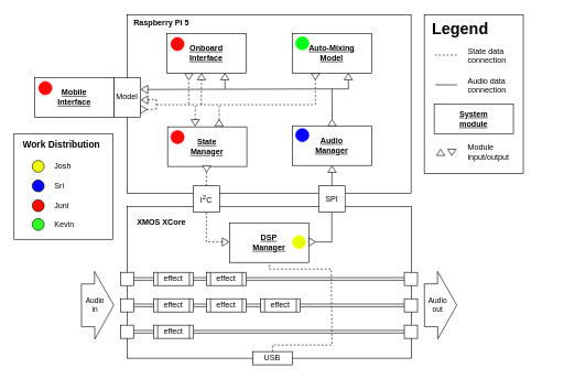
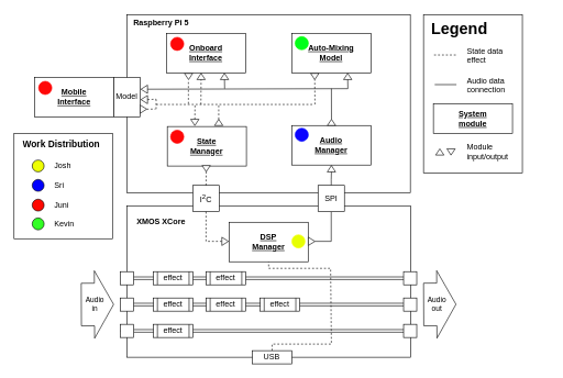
  <mxCell id="0" />
  <mxCell id="1" parent="0" />
  <mxCell id="2" value="" style="rounded=0;whiteSpace=wrap;html=1;" parent="1" vertex="1"><mxGeometry x="192.25" y="312" width="430" height="230" as="geometry" /></mxCell>
  <mxCell id="3" value="" style="endArrow=none;html=1;rounded=0;exitX=0.5;exitY=0;exitDx=0;exitDy=0;entryX=0.5;entryY=1;entryDx=0;entryDy=0;dashed=1;" parent="1" source="31" edge="1" target="36"><mxGeometry width="50" height="50" relative="1" as="geometry"><mxPoint x="452.25" y="462" as="sourcePoint" /><mxPoint x="502.25" y="412" as="targetPoint" /><Array as="points"><mxPoint x="412.25" y="522" /><mxPoint x="502.25" y="522" /><mxPoint x="501" y="407" /><mxPoint x="407" y="407" /></Array></mxGeometry></mxCell>
  <mxCell id="4" value="" style="rounded=0;whiteSpace=wrap;html=1;" parent="1" vertex="1"><mxGeometry x="192" y="22" width="430" height="270" as="geometry" /></mxCell>
  <mxCell id="5" value="&lt;b&gt;&lt;u&gt;State&lt;/u&gt;&lt;/b&gt;&lt;div&gt;&lt;b&gt;&lt;u&gt;Manager&lt;/u&gt;&lt;/b&gt;&lt;/div&gt;" style="rounded=0;whiteSpace=wrap;html=1;" parent="1" vertex="1"><mxGeometry x="253.25" y="191.63" width="120" height="60" as="geometry" /></mxCell>
  <mxCell id="6" value="effect" style="shape=process;whiteSpace=wrap;html=1;backgroundOutline=1;" parent="1" vertex="1"><mxGeometry x="232.25" y="412" width="60" height="20" as="geometry" /></mxCell>
  <mxCell id="7" value="effect" style="shape=process;whiteSpace=wrap;html=1;backgroundOutline=1;" parent="1" vertex="1"><mxGeometry x="232.25" y="452" width="60" height="20" as="geometry" /></mxCell>
  <mxCell id="8" value="effect" style="shape=process;whiteSpace=wrap;html=1;backgroundOutline=1;" parent="1" vertex="1"><mxGeometry x="232.25" y="492" width="60" height="20" as="geometry" /></mxCell>
  <mxCell id="9" value="effect" style="shape=process;whiteSpace=wrap;html=1;backgroundOutline=1;" parent="1" vertex="1"><mxGeometry x="312.25" y="412" width="60" height="20" as="geometry" /></mxCell>
  <mxCell id="10" value="effect" style="shape=process;whiteSpace=wrap;html=1;backgroundOutline=1;" parent="1" vertex="1"><mxGeometry x="394.25" y="452" width="60" height="20" as="geometry" /></mxCell>
  <mxCell id="11" value="effect" style="shape=process;whiteSpace=wrap;html=1;backgroundOutline=1;" parent="1" vertex="1"><mxGeometry x="312.25" y="452" width="60" height="20" as="geometry" /></mxCell>
  <mxCell id="12" value="" style="endArrow=none;html=1;rounded=0;entryX=0;entryY=0.5;entryDx=0;entryDy=0;shape=link;" parent="1" target="6" edge="1"><mxGeometry width="50" height="50" relative="1" as="geometry"><mxPoint x="192.25" y="422" as="sourcePoint" /><mxPoint x="242.25" y="372" as="targetPoint" /></mxGeometry></mxCell>
  <mxCell id="13" value="" style="endArrow=none;html=1;rounded=0;entryX=0;entryY=0.5;entryDx=0;entryDy=0;shape=link;" parent="1" target="9" edge="1"><mxGeometry width="50" height="50" relative="1" as="geometry"><mxPoint x="292.25" y="422" as="sourcePoint" /><mxPoint x="342.25" y="372" as="targetPoint" /></mxGeometry></mxCell>
  <mxCell id="14" value="" style="endArrow=none;html=1;rounded=0;entryX=0;entryY=0.5;entryDx=0;entryDy=0;shape=link;" parent="1" target="7" edge="1"><mxGeometry width="50" height="50" relative="1" as="geometry"><mxPoint x="192.25" y="462" as="sourcePoint" /><mxPoint x="242.25" y="412" as="targetPoint" /></mxGeometry></mxCell>
  <mxCell id="15" value="" style="endArrow=none;html=1;rounded=0;entryX=0;entryY=0.5;entryDx=0;entryDy=0;shape=link;" parent="1" source="22" target="8" edge="1"><mxGeometry width="50" height="50" relative="1" as="geometry"><mxPoint x="192.25" y="502" as="sourcePoint" /><mxPoint x="242.25" y="452" as="targetPoint" /></mxGeometry></mxCell>
  <mxCell id="16" value="" style="endArrow=none;html=1;rounded=0;entryX=0;entryY=0.5;entryDx=0;entryDy=0;shape=link;" parent="1" target="11" edge="1"><mxGeometry width="50" height="50" relative="1" as="geometry"><mxPoint x="292.25" y="462" as="sourcePoint" /><mxPoint x="342.25" y="412" as="targetPoint" /></mxGeometry></mxCell>
  <mxCell id="17" value="" style="endArrow=none;html=1;rounded=0;entryX=0;entryY=0.5;entryDx=0;entryDy=0;shape=link;" parent="1" target="10" edge="1"><mxGeometry width="50" height="50" relative="1" as="geometry"><mxPoint x="372.25" y="462" as="sourcePoint" /><mxPoint x="422.25" y="412" as="targetPoint" /></mxGeometry></mxCell>
  <mxCell id="18" value="" style="endArrow=none;html=1;rounded=0;entryX=0;entryY=0.5;entryDx=0;entryDy=0;exitX=1;exitY=0.5;exitDx=0;exitDy=0;shape=link;" parent="1" source="10" target="24" edge="1"><mxGeometry width="50" height="50" relative="1" as="geometry"><mxPoint x="452.25" y="462" as="sourcePoint" /><mxPoint x="502.25" y="412" as="targetPoint" /></mxGeometry></mxCell>
  <mxCell id="19" value="" style="rounded=0;whiteSpace=wrap;html=1;" parent="1" vertex="1"><mxGeometry x="182.25" y="412" width="20" height="20" as="geometry" /></mxCell>
  <mxCell id="20" value="" style="rounded=0;whiteSpace=wrap;html=1;" parent="1" vertex="1"><mxGeometry x="182.25" y="452" width="20" height="20" as="geometry" /></mxCell>
  <mxCell id="21" value="" style="endArrow=none;html=1;rounded=0;entryX=0;entryY=0.5;entryDx=0;entryDy=0;" parent="1" target="22" edge="1"><mxGeometry width="50" height="50" relative="1" as="geometry"><mxPoint x="192.25" y="502" as="sourcePoint" /><mxPoint x="232.25" y="502" as="targetPoint" /></mxGeometry></mxCell>
  <mxCell id="22" value="" style="rounded=0;whiteSpace=wrap;html=1;" parent="1" vertex="1"><mxGeometry x="182.25" y="492" width="20" height="20" as="geometry" /></mxCell>
  <mxCell id="23" value="" style="rounded=0;whiteSpace=wrap;html=1;" parent="1" vertex="1"><mxGeometry x="611.75" y="412" width="20" height="20" as="geometry" /></mxCell>
  <mxCell id="24" value="" style="rounded=0;whiteSpace=wrap;html=1;" parent="1" vertex="1"><mxGeometry x="611.75" y="452" width="20" height="20" as="geometry" /></mxCell>
  <mxCell id="25" value="" style="rounded=0;whiteSpace=wrap;html=1;" parent="1" vertex="1"><mxGeometry x="611.75" y="492" width="20" height="20" as="geometry" /></mxCell>
  <mxCell id="26" value="" style="endArrow=none;html=1;rounded=0;entryX=0;entryY=0.5;entryDx=0;entryDy=0;exitX=1;exitY=0.5;exitDx=0;exitDy=0;shape=link;" parent="1" source="9" target="23" edge="1"><mxGeometry width="50" height="50" relative="1" as="geometry"><mxPoint x="417.25" y="421.7" as="sourcePoint" /><mxPoint x="595.25" y="421.7" as="targetPoint" /></mxGeometry></mxCell>
  <mxCell id="27" value="" style="shape=flexArrow;endArrow=classic;html=1;rounded=0;endWidth=36.78;endSize=9.348;width=64.762;" parent="1" edge="1"><mxGeometry width="50" height="50" relative="1" as="geometry"><mxPoint x="122.25" y="462" as="sourcePoint" /><mxPoint x="172.25" y="461.76" as="targetPoint" /></mxGeometry></mxCell>
  <mxCell id="28" value="Audio&lt;br&gt;in" style="edgeLabel;html=1;align=center;verticalAlign=middle;resizable=0;points=[];" parent="27" vertex="1" connectable="0"><mxGeometry x="0.024" y="7" relative="1" as="geometry"><mxPoint x="-6" y="7" as="offset" /></mxGeometry></mxCell>
  <mxCell id="29" value="" style="shape=flexArrow;endArrow=classic;html=1;rounded=0;endWidth=36.78;endSize=9.348;width=64.762;" parent="1" edge="1"><mxGeometry width="50" height="50" relative="1" as="geometry"><mxPoint x="641.75" y="461.84" as="sourcePoint" /><mxPoint x="691.75" y="461.6" as="targetPoint" /></mxGeometry></mxCell>
  <mxCell id="30" value="Audio&lt;div&gt;out&lt;/div&gt;" style="edgeLabel;html=1;align=center;verticalAlign=middle;resizable=0;points=[];" parent="29" vertex="1" connectable="0"><mxGeometry x="-0.489" y="12" relative="1" as="geometry"><mxPoint x="7" y="12" as="offset" /></mxGeometry></mxCell>
  <mxCell id="31" value="USB" style="rounded=0;whiteSpace=wrap;html=1;" parent="1" vertex="1"><mxGeometry x="382.25" y="532" width="60" height="20" as="geometry" /></mxCell>
  <mxCell id="32" value="&lt;b&gt;&lt;u&gt;Audio&lt;/u&gt;&lt;/b&gt;&lt;div&gt;&lt;b&gt;&lt;u&gt;Manager&lt;/u&gt;&lt;/b&gt;&lt;/div&gt;" style="rounded=0;whiteSpace=wrap;html=1;" parent="1" vertex="1"><mxGeometry x="442.25" y="190.13" width="120" height="60" as="geometry" /></mxCell>
  <mxCell id="33" value="Model" style="rounded=0;whiteSpace=wrap;html=1;" parent="1" vertex="1"><mxGeometry x="172" y="117" width="40" height="60" as="geometry" /></mxCell>
  <mxCell id="34" value="&lt;b&gt;&lt;u&gt;Mobile&lt;br&gt;Interface&lt;/u&gt;&lt;/b&gt;" style="rounded=0;whiteSpace=wrap;html=1;" parent="1" vertex="1"><mxGeometry x="52" y="117" width="120" height="60" as="geometry" /></mxCell>
  <mxCell id="35" value="&lt;b&gt;&lt;u&gt;Onboard&lt;br&gt;Interface&lt;/u&gt;&lt;/b&gt;" style="rounded=0;whiteSpace=wrap;html=1;" parent="1" vertex="1"><mxGeometry x="252.25" y="50.13" width="120" height="60" as="geometry" /></mxCell>
  <mxCell id="36" value="&lt;b&gt;&lt;u&gt;DSP&lt;br&gt;Manager&lt;/u&gt;&lt;/b&gt;" style="rounded=0;whiteSpace=wrap;html=1;" parent="1" vertex="1"><mxGeometry x="347" y="337" width="120" height="60" as="geometry" /></mxCell>
  <mxCell id="37" value="I&lt;sup&gt;2&lt;/sup&gt;C" style="rounded=0;whiteSpace=wrap;html=1;" parent="1" vertex="1"><mxGeometry x="292" y="281" width="40" height="40" as="geometry" /></mxCell>
  <mxCell id="38" value="" style="endArrow=none;dashed=1;html=1;rounded=0;exitX=0.5;exitY=0;exitDx=0;exitDy=0;entryX=1;entryY=0.5;entryDx=0;entryDy=0;" parent="1" source="37" target="42" edge="1"><mxGeometry width="50" height="50" relative="1" as="geometry"><mxPoint x="262" y="322" as="sourcePoint" /><mxPoint x="312" y="272" as="targetPoint" /></mxGeometry></mxCell>
  <mxCell id="39" value="" style="endArrow=none;dashed=1;html=1;rounded=0;exitX=0;exitY=0.5;exitDx=0;exitDy=0;entryX=0.5;entryY=1;entryDx=0;entryDy=0;" parent="1" source="41" edge="1" target="37"><mxGeometry width="50" height="50" relative="1" as="geometry"><mxPoint x="262.25" y="402" as="sourcePoint" /><mxPoint x="312.25" y="352" as="targetPoint" /><Array as="points"><mxPoint x="312" y="366" /></Array></mxGeometry></mxCell>
  <mxCell id="40" value="" style="endArrow=none;html=1;rounded=0;exitX=1;exitY=0.5;exitDx=0;exitDy=0;entryX=0.5;entryY=1;entryDx=0;entryDy=0;" parent="1" source="51" edge="1" target="98"><mxGeometry width="50" height="50" relative="1" as="geometry"><mxPoint x="472" y="339.5" as="sourcePoint" /><mxPoint x="362" y="324.5" as="targetPoint" /><Array as="points"><mxPoint x="502" y="366" /></Array></mxGeometry></mxCell>
  <mxCell id="41" value="" style="triangle;whiteSpace=wrap;html=1;rotation=0;" parent="1" vertex="1"><mxGeometry x="336" y="359.75" width="10" height="12.5" as="geometry" /></mxCell>
  <mxCell id="42" value="" style="triangle;whiteSpace=wrap;html=1;rotation=90;" parent="1" vertex="1"><mxGeometry x="307.63" y="249.25" width="9.25" height="12.5" as="geometry" /></mxCell>
  <mxCell id="43" value="" style="triangle;whiteSpace=wrap;html=1;rotation=-90;" parent="1" vertex="1"><mxGeometry x="497.37" y="249.5" width="9.75" height="12.5" as="geometry" /></mxCell>
  <mxCell id="44" value="" style="endArrow=none;html=1;rounded=0;entryX=0;entryY=0.5;entryDx=0;entryDy=0;exitX=0.5;exitY=0;exitDx=0;exitDy=0;" parent="1" source="98" target="43" edge="1"><mxGeometry width="50" height="50" relative="1" as="geometry"><mxPoint x="382" y="282" as="sourcePoint" /><mxPoint x="432" y="232" as="targetPoint" /><Array as="points"><mxPoint x="502" y="272" /></Array></mxGeometry></mxCell>
  <mxCell id="45" value="" style="triangle;whiteSpace=wrap;html=1;rotation=-90;" parent="1" vertex="1"><mxGeometry x="299.75" y="109.38" width="9.5" height="12.5" as="geometry" /></mxCell>
  <mxCell id="46" value="" style="triangle;whiteSpace=wrap;html=1;rotation=90;" parent="1" vertex="1"><mxGeometry x="280.75" y="109.38" width="9.5" height="12.5" as="geometry" /></mxCell>
  <mxCell id="47" value="" style="triangle;whiteSpace=wrap;html=1;rotation=-90;" parent="1" vertex="1"><mxGeometry x="335.25" y="109.38" width="9.5" height="12.5" as="geometry" /></mxCell>
  <mxCell id="48" value="&lt;b&gt;&lt;u&gt;Auto-Mixing&lt;/u&gt;&lt;/b&gt;&lt;div&gt;&lt;b&gt;&lt;u&gt;Model&lt;/u&gt;&lt;/b&gt;&lt;/div&gt;" style="rounded=0;whiteSpace=wrap;html=1;" parent="1" vertex="1"><mxGeometry x="442.24" y="50.13" width="120" height="60" as="geometry" /></mxCell>
  <mxCell id="49" value="" style="triangle;whiteSpace=wrap;html=1;rotation=-90;" parent="1" vertex="1"><mxGeometry x="522.24" y="109.38" width="9.5" height="12.5" as="geometry" /></mxCell>
  <mxCell id="50" value="" style="triangle;whiteSpace=wrap;html=1;rotation=90;" parent="1" vertex="1"><mxGeometry x="472.24" y="109.38" width="9.5" height="12.5" as="geometry" /></mxCell>
  <mxCell id="51" value="" style="triangle;whiteSpace=wrap;html=1;rotation=0;" parent="1" vertex="1"><mxGeometry x="467.25" y="359.75" width="10" height="12.5" as="geometry" /></mxCell>
  <mxCell id="52" value="" style="triangle;whiteSpace=wrap;html=1;rotation=0;" parent="1" vertex="1"><mxGeometry x="212" y="159" width="10" height="12.5" as="geometry" /></mxCell>
  <mxCell id="53" value="" style="triangle;whiteSpace=wrap;html=1;rotation=-180;" parent="1" vertex="1"><mxGeometry x="213.25" y="128.75" width="10" height="12.5" as="geometry" /></mxCell>
  <mxCell id="54" value="" style="triangle;whiteSpace=wrap;html=1;rotation=-180;" parent="1" vertex="1"><mxGeometry x="213.25" y="144.5" width="10" height="12.5" as="geometry" /></mxCell>
  <mxCell id="55" value="" style="endArrow=none;dashed=1;html=1;rounded=0;" parent="1" edge="1"><mxGeometry width="50" height="50" relative="1" as="geometry"><mxPoint x="236.25" y="158.13" as="sourcePoint" /><mxPoint x="475.25" y="158.13" as="targetPoint" /></mxGeometry></mxCell>
  <mxCell id="56" value="" style="triangle;whiteSpace=wrap;html=1;rotation=-90;" parent="1" vertex="1"><mxGeometry x="326.5" y="179.13" width="9.5" height="12.5" as="geometry" /></mxCell>
  <mxCell id="57" value="" style="triangle;whiteSpace=wrap;html=1;rotation=90;" parent="1" vertex="1"><mxGeometry x="290.25" y="179.13" width="9.5" height="12.5" as="geometry" /></mxCell>
  <mxCell id="58" value="" style="triangle;whiteSpace=wrap;html=1;rotation=-90;" parent="1" vertex="1"><mxGeometry x="497.62" y="179.13" width="9.5" height="12.5" as="geometry" /></mxCell>
  <mxCell id="59" value="" style="endArrow=none;html=1;rounded=0;exitX=0;exitY=0.5;exitDx=0;exitDy=0;entryX=0;entryY=0.5;entryDx=0;entryDy=0;" parent="1" source="53" target="49" edge="1"><mxGeometry width="50" height="50" relative="1" as="geometry"><mxPoint x="232.25" y="140.13" as="sourcePoint" /><mxPoint x="282.25" y="90.13" as="targetPoint" /><Array as="points"><mxPoint x="527.25" y="134.13" /></Array></mxGeometry></mxCell>
  <mxCell id="60" value="" style="endArrow=none;html=1;rounded=0;exitX=1;exitY=0.5;exitDx=0;exitDy=0;" parent="1" source="58" edge="1"><mxGeometry width="50" height="50" relative="1" as="geometry"><mxPoint x="542.25" y="170.13" as="sourcePoint" /><mxPoint x="502.25" y="134.13" as="targetPoint" /></mxGeometry></mxCell>
  <mxCell id="61" value="" style="endArrow=none;html=1;rounded=0;entryX=0;entryY=0.5;entryDx=0;entryDy=0;" parent="1" target="47" edge="1"><mxGeometry width="50" height="50" relative="1" as="geometry"><mxPoint x="340.25" y="134.13" as="sourcePoint" /><mxPoint x="342.25" y="120.13" as="targetPoint" /></mxGeometry></mxCell>
  <mxCell id="62" value="" style="endArrow=none;dashed=1;html=1;rounded=0;entryX=1;entryY=0.5;entryDx=0;entryDy=0;" parent="1" target="50" edge="1"><mxGeometry width="50" height="50" relative="1" as="geometry"><mxPoint x="477.25" y="158.13" as="sourcePoint" /><mxPoint x="482.25" y="120.13" as="targetPoint" /></mxGeometry></mxCell>
  <mxCell id="63" value="" style="endArrow=none;dashed=1;html=1;rounded=0;exitX=0;exitY=0.5;exitDx=0;exitDy=0;" parent="1" source="57" edge="1"><mxGeometry width="50" height="50" relative="1" as="geometry"><mxPoint x="252.25" y="210.13" as="sourcePoint" /><mxPoint x="295.25" y="158.13" as="targetPoint" /></mxGeometry></mxCell>
  <mxCell id="64" value="" style="endArrow=none;dashed=1;html=1;rounded=0;exitX=1;exitY=0.5;exitDx=0;exitDy=0;" parent="1" source="56" edge="1"><mxGeometry width="50" height="50" relative="1" as="geometry"><mxPoint x="352.25" y="180.13" as="sourcePoint" /><mxPoint x="331.25" y="159.13" as="targetPoint" /></mxGeometry></mxCell>
  <mxCell id="65" value="" style="endArrow=none;dashed=1;html=1;rounded=0;exitX=0;exitY=0.5;exitDx=0;exitDy=0;" parent="1" source="54" edge="1"><mxGeometry width="50" height="50" relative="1" as="geometry"><mxPoint x="242.25" y="180.13" as="sourcePoint" /><mxPoint x="236.25" y="150.13" as="targetPoint" /></mxGeometry></mxCell>
  <mxCell id="66" value="" style="endArrow=none;dashed=1;html=1;rounded=0;exitX=1;exitY=0.5;exitDx=0;exitDy=0;" parent="1" source="52" edge="1"><mxGeometry width="50" height="50" relative="1" as="geometry"><mxPoint x="222.25" y="144.2" as="sourcePoint" /><mxPoint x="235.25" y="165.13" as="targetPoint" /></mxGeometry></mxCell>
  <mxCell id="67" value="" style="endArrow=none;dashed=1;html=1;rounded=0;" parent="1" edge="1"><mxGeometry width="50" height="50" relative="1" as="geometry"><mxPoint x="236.25" y="150.13" as="sourcePoint" /><mxPoint x="236.25" y="165.13" as="targetPoint" /></mxGeometry></mxCell>
  <mxCell id="68" value="" style="endArrow=none;dashed=1;html=1;rounded=0;" parent="1" edge="1"><mxGeometry width="50" height="50" relative="1" as="geometry"><mxPoint x="285.25" y="157.13" as="sourcePoint" /><mxPoint x="285.25" y="121.13" as="targetPoint" /></mxGeometry></mxCell>
  <mxCell id="69" value="" style="endArrow=none;dashed=1;html=1;rounded=0;entryX=0;entryY=0.5;entryDx=0;entryDy=0;" parent="1" target="45" edge="1"><mxGeometry width="50" height="50" relative="1" as="geometry"><mxPoint x="304.25" y="158.13" as="sourcePoint" /><mxPoint x="342.25" y="140.13" as="targetPoint" /></mxGeometry></mxCell>
  <mxCell id="70" value="" style="rounded=0;whiteSpace=wrap;html=1;" parent="1" vertex="1"><mxGeometry x="642" y="22" width="150" height="240" as="geometry" /></mxCell>
  <mxCell id="71" value="&lt;b&gt;Raspberry Pi 5&lt;/b&gt;" style="text;html=1;align=center;verticalAlign=middle;whiteSpace=wrap;rounded=0;" parent="1" vertex="1"><mxGeometry x="172" y="20.13" width="144" height="30" as="geometry" /></mxCell>
  <mxCell id="72" value="&lt;b&gt;XMOS XCore&lt;/b&gt;" style="text;html=1;align=center;verticalAlign=middle;whiteSpace=wrap;rounded=0;" parent="1" vertex="1"><mxGeometry x="173.13" y="321" width="141.75" height="30" as="geometry" /></mxCell>
  <mxCell id="73" value="&lt;h1 style=&quot;margin-top: 0px;&quot;&gt;Legend&lt;/h1&gt;" style="text;html=1;whiteSpace=wrap;overflow=hidden;rounded=0;" parent="1" vertex="1"><mxGeometry x="652" y="22.5" width="180" height="120" as="geometry" /></mxCell>
  <mxCell id="74" value="" style="endArrow=none;dashed=1;html=1;rounded=0;" parent="1" edge="1"><mxGeometry width="50" height="50" relative="1" as="geometry"><mxPoint x="658" y="83" as="sourcePoint" /><mxPoint x="693" y="83" as="targetPoint" /></mxGeometry></mxCell>
- <mxCell id="75" value="State data&lt;br&gt;connection" style="text;strokeColor=none;fillColor=none;align=left;verticalAlign=middle;spacingLeft=4;spacingRight=4;overflow=hidden;points=[[0,0.5],[1,0.5]];portConstraint=eastwest;rotatable=0;whiteSpace=wrap;html=1;" parent="1" vertex="1"><mxGeometry x="702" y="67" width="80" height="30" as="geometry" /></mxCell>
+ <mxCell id="75" value="State data&lt;br&gt;effect" style="text;strokeColor=none;fillColor=none;align=left;verticalAlign=middle;spacingLeft=4;spacingRight=4;overflow=hidden;points=[[0,0.5],[1,0.5]];portConstraint=eastwest;rotatable=0;whiteSpace=wrap;html=1;" parent="1" vertex="1"><mxGeometry x="702" y="67" width="80" height="30" as="geometry" /></mxCell>
  <mxCell id="76" value="" style="endArrow=none;html=1;rounded=0;" parent="1" edge="1"><mxGeometry width="50" height="50" relative="1" as="geometry"><mxPoint x="659" y="128" as="sourcePoint" /><mxPoint x="692" y="128" as="targetPoint" /></mxGeometry></mxCell>
  <mxCell id="77" value="Audio data&lt;br&gt;connection" style="text;strokeColor=none;fillColor=none;align=left;verticalAlign=middle;spacingLeft=4;spacingRight=4;overflow=hidden;points=[[0,0.5],[1,0.5]];portConstraint=eastwest;rotatable=0;whiteSpace=wrap;html=1;" parent="1" vertex="1"><mxGeometry x="702" y="112" width="80" height="30" as="geometry" /></mxCell>
  <mxCell id="78" value="&lt;b&gt;&lt;u&gt;System&lt;/u&gt;&lt;/b&gt;&lt;div&gt;&lt;b&gt;&lt;u&gt;module&lt;/u&gt;&lt;/b&gt;&lt;/div&gt;" style="rounded=0;whiteSpace=wrap;html=1;" parent="1" vertex="1"><mxGeometry x="657" y="157" width="120" height="45" as="geometry" /></mxCell>
  <mxCell id="79" value="" style="triangle;whiteSpace=wrap;html=1;rotation=-90;" parent="1" vertex="1"><mxGeometry x="662" y="224" width="9.5" height="12.5" as="geometry" /></mxCell>
  <mxCell id="80" value="" style="triangle;whiteSpace=wrap;html=1;rotation=91;" parent="1" vertex="1"><mxGeometry x="679" y="224" width="9.5" height="12.5" as="geometry" /></mxCell>
  <mxCell id="81" value="Module input/output" style="text;strokeColor=none;fillColor=none;align=left;verticalAlign=middle;spacingLeft=4;spacingRight=4;overflow=hidden;points=[[0,0.5],[1,0.5]];portConstraint=eastwest;rotatable=0;whiteSpace=wrap;html=1;" parent="1" vertex="1"><mxGeometry x="702" y="208.5" width="80" height="43.5" as="geometry" /></mxCell>
  <mxCell id="82" value="" style="ellipse;whiteSpace=wrap;html=1;aspect=fixed;strokeColor=#FF0000;fillColor=#FF0808;" parent="1" vertex="1"><mxGeometry x="58" y="123" width="20" height="20" as="geometry" /></mxCell>
  <mxCell id="83" value="" style="ellipse;whiteSpace=wrap;html=1;aspect=fixed;strokeColor=#FF0000;fillColor=#FF0808;" parent="1" vertex="1"><mxGeometry x="258.25" y="56.13" width="20" height="20" as="geometry" /></mxCell>
  <mxCell id="84" value="" style="ellipse;whiteSpace=wrap;html=1;aspect=fixed;strokeColor=#FF0000;fillColor=#FF0808;" parent="1" vertex="1"><mxGeometry x="258.25" y="197.13" width="20" height="20" as="geometry" /></mxCell>
  <mxCell id="85" value="" style="ellipse;whiteSpace=wrap;html=1;aspect=fixed;strokeColor=#050DFF;fillColor=#0B03FF;" parent="1" vertex="1"><mxGeometry x="447.25" y="194.13" width="20" height="20" as="geometry" /></mxCell>
  <mxCell id="86" value="" style="ellipse;whiteSpace=wrap;html=1;aspect=fixed;strokeColor=#09FF00;fillColor=#00FF1A;" parent="1" vertex="1"><mxGeometry x="447.25" y="55.13" width="20" height="20" as="geometry" /></mxCell>
  <mxCell id="87" value="" style="ellipse;whiteSpace=wrap;html=1;aspect=fixed;strokeColor=#F7FF00;fillColor=#E6FF03;" parent="1" vertex="1"><mxGeometry x="442.24" y="356" width="20" height="20" as="geometry" /></mxCell>
  <mxCell id="88" value="" style="rounded=0;whiteSpace=wrap;html=1;" parent="1" vertex="1"><mxGeometry x="20.63" y="202" width="149.37" height="160" as="geometry" /></mxCell>
  <mxCell id="89" value="&lt;h1 style=&quot;margin-top: 0px;&quot;&gt;&lt;font style=&quot;font-size: 14px;&quot;&gt;Work Distribution&lt;br&gt;&lt;/font&gt;&lt;br&gt;&lt;/h1&gt;" style="text;html=1;whiteSpace=wrap;overflow=hidden;rounded=0;" parent="1" vertex="1"><mxGeometry x="32" y="195.25" width="150" height="70" as="geometry" /></mxCell>
  <mxCell id="90" value="" style="ellipse;whiteSpace=wrap;html=1;aspect=fixed;fillColor=#EEFF03;" parent="1" vertex="1"><mxGeometry x="48.26" y="242.5" width="18" height="18" as="geometry" /></mxCell>
  <mxCell id="91" value="" style="ellipse;whiteSpace=wrap;html=1;aspect=fixed;fillColor=#0000FF;" parent="1" vertex="1"><mxGeometry x="48.26" y="272" width="18" height="18" as="geometry" /></mxCell>
  <mxCell id="92" value="" style="ellipse;whiteSpace=wrap;html=1;aspect=fixed;fillColor=#FF0800;" parent="1" vertex="1"><mxGeometry x="48.26" y="302" width="18" height="18" as="geometry" /></mxCell>
  <mxCell id="93" value="Josh" style="text;strokeColor=none;fillColor=none;align=left;verticalAlign=middle;spacingLeft=4;spacingRight=4;overflow=hidden;points=[[0,0.5],[1,0.5]];portConstraint=eastwest;rotatable=0;whiteSpace=wrap;html=1;" parent="1" vertex="1"><mxGeometry x="76.26" y="236.5" width="80" height="30" as="geometry" /></mxCell>
  <mxCell id="94" value="Sri" style="text;strokeColor=none;fillColor=none;align=left;verticalAlign=middle;spacingLeft=4;spacingRight=4;overflow=hidden;points=[[0,0.5],[1,0.5]];portConstraint=eastwest;rotatable=0;whiteSpace=wrap;html=1;" parent="1" vertex="1"><mxGeometry x="76.26" y="266.5" width="80" height="30" as="geometry" /></mxCell>
  <mxCell id="95" value="Juni" style="text;strokeColor=none;fillColor=none;align=left;verticalAlign=middle;spacingLeft=4;spacingRight=4;overflow=hidden;points=[[0,0.5],[1,0.5]];portConstraint=eastwest;rotatable=0;whiteSpace=wrap;html=1;" parent="1" vertex="1"><mxGeometry x="76.26" y="296.5" width="80" height="30" as="geometry" /></mxCell>
  <mxCell id="96" value="" style="ellipse;whiteSpace=wrap;html=1;aspect=fixed;fillColor=#32FF24;" parent="1" vertex="1"><mxGeometry x="48.26" y="330.5" width="18" height="18" as="geometry" /></mxCell>
  <mxCell id="97" value="Kevin" style="text;strokeColor=none;fillColor=none;align=left;verticalAlign=middle;spacingLeft=4;spacingRight=4;overflow=hidden;points=[[0,0.5],[1,0.5]];portConstraint=eastwest;rotatable=0;whiteSpace=wrap;html=1;" parent="1" vertex="1"><mxGeometry x="76.26" y="324.5" width="80" height="30" as="geometry" /></mxCell>
  <mxCell id="98" value="SPI" style="rounded=0;whiteSpace=wrap;html=1;" parent="1" vertex="1"><mxGeometry x="481.99" y="281" width="40" height="40" as="geometry" /></mxCell>
  <mxCell id="99" value="" style="endArrow=none;html=1;rounded=0;entryX=0;entryY=0.5;entryDx=0;entryDy=0;exitX=1;exitY=0.5;exitDx=0;exitDy=0;shape=link;" parent="1" source="8" target="25" edge="1"><mxGeometry width="50" height="50" relative="1" as="geometry"><mxPoint x="522.25" y="512" as="sourcePoint" /><mxPoint x="572.25" y="462" as="targetPoint" /></mxGeometry></mxCell>
